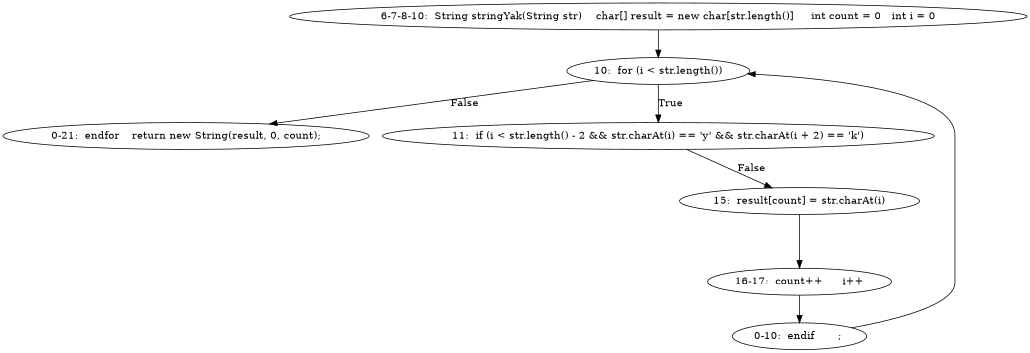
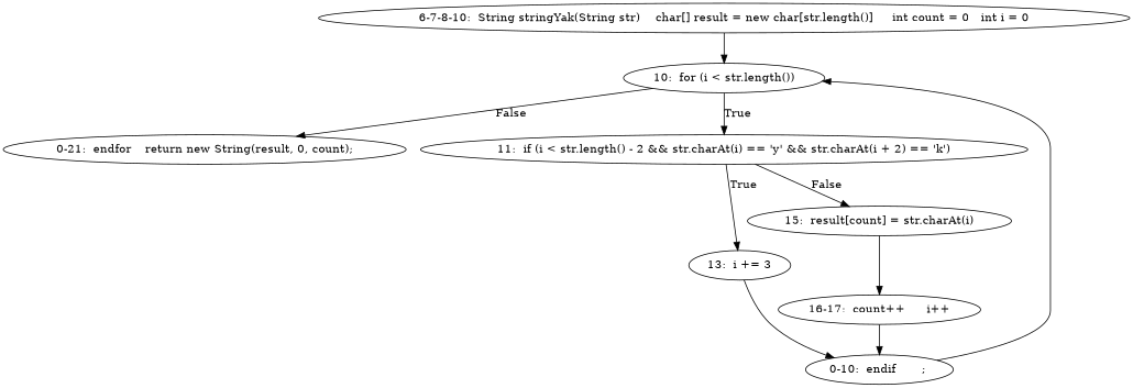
  digraph {
    n1 [label="6-7-8-10:  String stringYak(String str)	char[] result = new char[str.length()]	int count = 0	int i = 0"]
    n2 [label="10:  for (i < str.length())"]
    n3 [label="0-21:  endfor	return new String(result, 0, count);"]
    n4 [label="11:  if (i < str.length() - 2 && str.charAt(i) == 'y' && str.charAt(i + 2) == 'k')"]
+   n5 [label="13:  i += 3"]
    n6 [label="15:  result[count] = str.charAt(i)"]
    n7 [label="0-10:  endif	 ; "]
    n8 [label="16-17:  count++	i++"]
    n1 -> n2
    n2 -> n3 [label=False]
    n2 -> n4 [label=True]
+   n4 -> n5 [label=True]
    n4 -> n6 [label=False]
+   n5 -> n7
    n6 -> n8
    n7 -> n2
    n8 -> n7
  }
